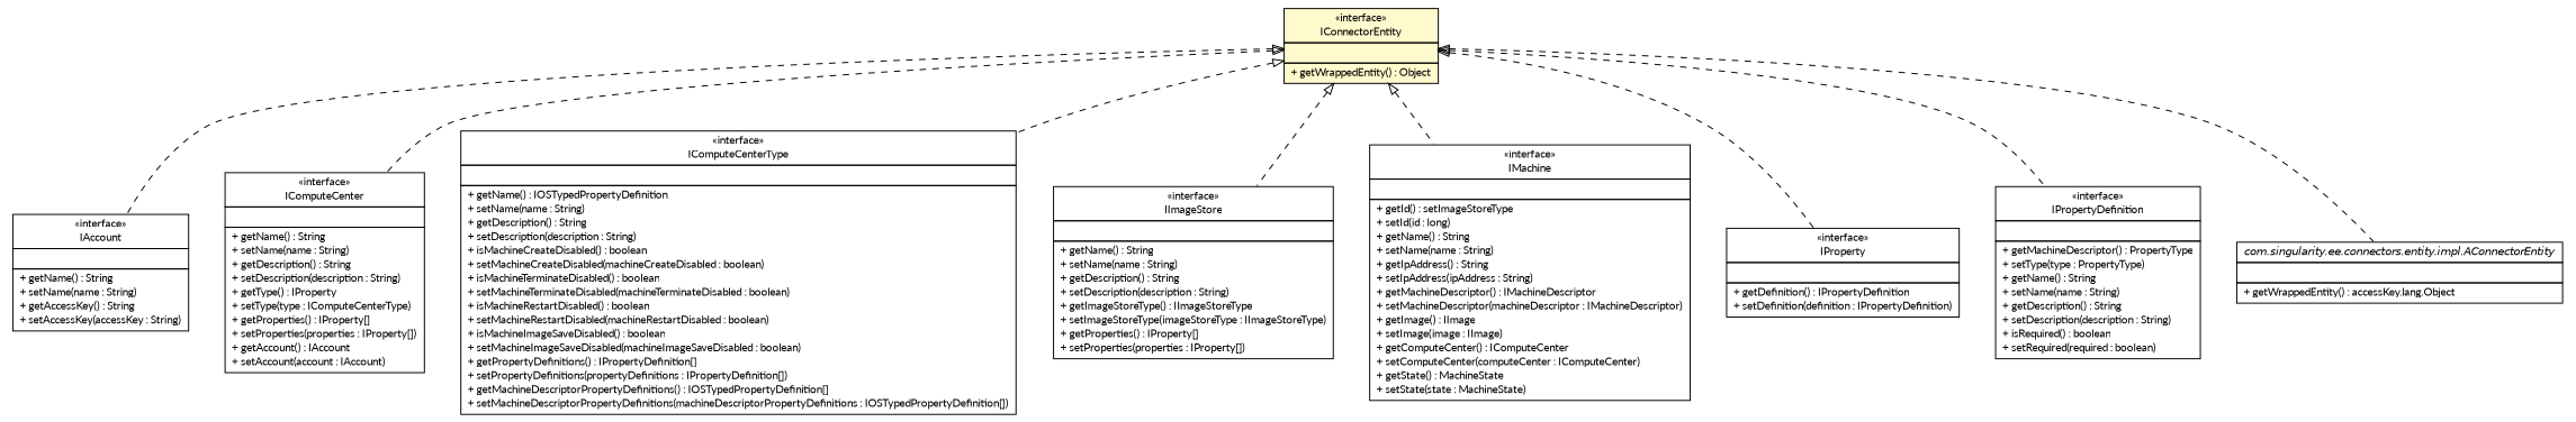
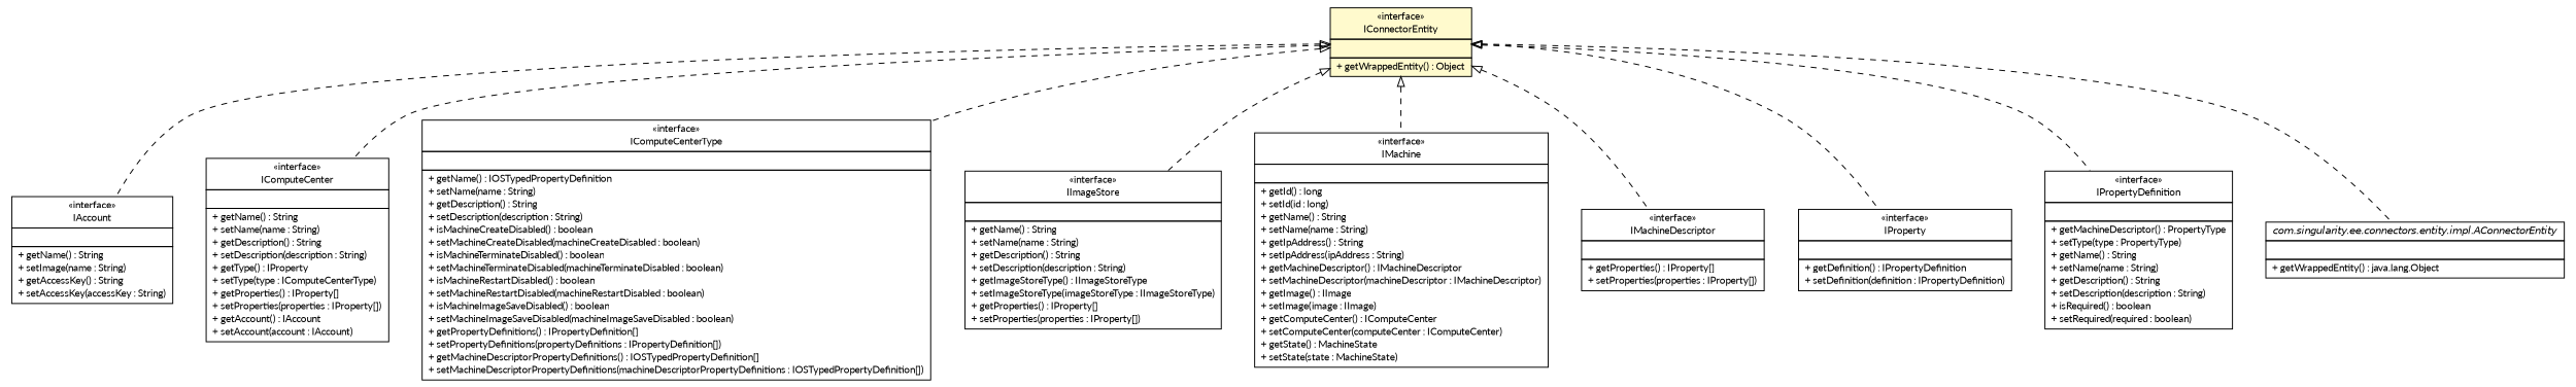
  digraph {
    fontname=Lato
    nodesep=0.25
    ranksep=0.5
    node [fontcolor=black fontname=Lato fontsize=10.0 shape=plaintext]
    edge [arrowtail=empty dir=back fontname=Lato fontsize=10 headport=p labelfontname=Helvetica labelfontsize=10 style=dashed tailport=p]
-   n1 [label=<<table title="com.singularity.ee.connectors.entity.api.IAccount" border="0" cellborder="1" cellspacing="0" cellpadding="2" port="p" href="./IAccount.html"> 		<tr><td><table border="0" cellspacing="0" cellpadding="1"> <tr><td align="center" balign="center"> &#171;interface&#187; </td></tr> <tr><td align="center" balign="center"> IAccount </td></tr> 		</table></td></tr> 		<tr><td><table border="0" cellspacing="0" cellpadding="1"> <tr><td align="left" balign="left">  </td></tr> 		</table></td></tr> 		<tr><td><table border="0" cellspacing="0" cellpadding="1"> <tr><td align="left" balign="left"> + getName() : String </td></tr> <tr><td align="left" balign="left"> + setName(name : String) </td></tr> <tr><td align="left" balign="left"> + getAccessKey() : String </td></tr> <tr><td align="left" balign="left"> + setAccessKey(accessKey : String) </td></tr> 		</table></td></tr> 		</table>>]
+   n1 [label=<<table title="com.singularity.ee.connectors.entity.api.IAccount" border="0" cellborder="1" cellspacing="0" cellpadding="2" port="p" href="./IAccount.html"> 		<tr><td><table border="0" cellspacing="0" cellpadding="1"> <tr><td align="center" balign="center"> &#171;interface&#187; </td></tr> <tr><td align="center" balign="center"> IAccount </td></tr> 		</table></td></tr> 		<tr><td><table border="0" cellspacing="0" cellpadding="1"> <tr><td align="left" balign="left">  </td></tr> 		</table></td></tr> 		<tr><td><table border="0" cellspacing="0" cellpadding="1"> <tr><td align="left" balign="left"> + getName() : String </td></tr> <tr><td align="left" balign="left"> + setImage(name : String) </td></tr> <tr><td align="left" balign="left"> + getAccessKey() : String </td></tr> <tr><td align="left" balign="left"> + setAccessKey(accessKey : String) </td></tr> 		</table></td></tr> 		</table>>]
    n2 [label=<<table title="com.singularity.ee.connectors.entity.api.IComputeCenter" border="0" cellborder="1" cellspacing="0" cellpadding="2" port="p" href="./IComputeCenter.html"> 		<tr><td><table border="0" cellspacing="0" cellpadding="1"> <tr><td align="center" balign="center"> &#171;interface&#187; </td></tr> <tr><td align="center" balign="center"> IComputeCenter </td></tr> 		</table></td></tr> 		<tr><td><table border="0" cellspacing="0" cellpadding="1"> <tr><td align="left" balign="left">  </td></tr> 		</table></td></tr> 		<tr><td><table border="0" cellspacing="0" cellpadding="1"> <tr><td align="left" balign="left"> + getName() : String </td></tr> <tr><td align="left" balign="left"> + setName(name : String) </td></tr> <tr><td align="left" balign="left"> + getDescription() : String </td></tr> <tr><td align="left" balign="left"> + setDescription(description : String) </td></tr> <tr><td align="left" balign="left"> + getType() : IProperty </td></tr> <tr><td align="left" balign="left"> + setType(type : IComputeCenterType) </td></tr> <tr><td align="left" balign="left"> + getProperties() : IProperty[] </td></tr> <tr><td align="left" balign="left"> + setProperties(properties : IProperty[]) </td></tr> <tr><td align="left" balign="left"> + getAccount() : IAccount </td></tr> <tr><td align="left" balign="left"> + setAccount(account : IAccount) </td></tr> 		</table></td></tr> 		</table>>]
    n3 [label=<<table title="com.singularity.ee.connectors.entity.api.IComputeCenterType" border="0" cellborder="1" cellspacing="0" cellpadding="2" port="p" href="./IComputeCenterType.html"> 		<tr><td><table border="0" cellspacing="0" cellpadding="1"> <tr><td align="center" balign="center"> &#171;interface&#187; </td></tr> <tr><td align="center" balign="center"> IComputeCenterType </td></tr> 		</table></td></tr> 		<tr><td><table border="0" cellspacing="0" cellpadding="1"> <tr><td align="left" balign="left">  </td></tr> 		</table></td></tr> 		<tr><td><table border="0" cellspacing="0" cellpadding="1"> <tr><td align="left" balign="left"> + getName() : IOSTypedPropertyDefinition </td></tr> <tr><td align="left" balign="left"> + setName(name : String) </td></tr> <tr><td align="left" balign="left"> + getDescription() : String </td></tr> <tr><td align="left" balign="left"> + setDescription(description : String) </td></tr> <tr><td align="left" balign="left"> + isMachineCreateDisabled() : boolean </td></tr> <tr><td align="left" balign="left"> + setMachineCreateDisabled(machineCreateDisabled : boolean) </td></tr> <tr><td align="left" balign="left"> + isMachineTerminateDisabled() : boolean </td></tr> <tr><td align="left" balign="left"> + setMachineTerminateDisabled(machineTerminateDisabled : boolean) </td></tr> <tr><td align="left" balign="left"> + isMachineRestartDisabled() : boolean </td></tr> <tr><td align="left" balign="left"> + setMachineRestartDisabled(machineRestartDisabled : boolean) </td></tr> <tr><td align="left" balign="left"> + isMachineImageSaveDisabled() : boolean </td></tr> <tr><td align="left" balign="left"> + setMachineImageSaveDisabled(machineImageSaveDisabled : boolean) </td></tr> <tr><td align="left" balign="left"> + getPropertyDefinitions() : IPropertyDefinition[] </td></tr> <tr><td align="left" balign="left"> + setPropertyDefinitions(propertyDefinitions : IPropertyDefinition[]) </td></tr> <tr><td align="left" balign="left"> + getMachineDescriptorPropertyDefinitions() : IOSTypedPropertyDefinition[] </td></tr> <tr><td align="left" balign="left"> + setMachineDescriptorPropertyDefinitions(machineDescriptorPropertyDefinitions : IOSTypedPropertyDefinition[]) </td></tr> 		</table></td></tr> 		</table>>]
    n4 [label=<<table title="com.singularity.ee.connectors.entity.api.IConnectorEntity" border="0" cellborder="1" cellspacing="0" cellpadding="2" port="p" bgcolor="lemonChiffon" href="./IConnectorEntity.html"> 		<tr><td><table border="0" cellspacing="0" cellpadding="1"> <tr><td align="center" balign="center"> &#171;interface&#187; </td></tr> <tr><td align="center" balign="center"> IConnectorEntity </td></tr> 		</table></td></tr> 		<tr><td><table border="0" cellspacing="0" cellpadding="1"> <tr><td align="left" balign="left">  </td></tr> 		</table></td></tr> 		<tr><td><table border="0" cellspacing="0" cellpadding="1"> <tr><td align="left" balign="left"> + getWrappedEntity() : Object </td></tr> 		</table></td></tr> 		</table>>]
    n5 [label=<<table title="com.singularity.ee.connectors.entity.api.IImageStore" border="0" cellborder="1" cellspacing="0" cellpadding="2" port="p" href="./IImageStore.html"> 		<tr><td><table border="0" cellspacing="0" cellpadding="1"> <tr><td align="center" balign="center"> &#171;interface&#187; </td></tr> <tr><td align="center" balign="center"> IImageStore </td></tr> 		</table></td></tr> 		<tr><td><table border="0" cellspacing="0" cellpadding="1"> <tr><td align="left" balign="left">  </td></tr> 		</table></td></tr> 		<tr><td><table border="0" cellspacing="0" cellpadding="1"> <tr><td align="left" balign="left"> + getName() : String </td></tr> <tr><td align="left" balign="left"> + setName(name : String) </td></tr> <tr><td align="left" balign="left"> + getDescription() : String </td></tr> <tr><td align="left" balign="left"> + setDescription(description : String) </td></tr> <tr><td align="left" balign="left"> + getImageStoreType() : IImageStoreType </td></tr> <tr><td align="left" balign="left"> + setImageStoreType(imageStoreType : IImageStoreType) </td></tr> <tr><td align="left" balign="left"> + getProperties() : IProperty[] </td></tr> <tr><td align="left" balign="left"> + setProperties(properties : IProperty[]) </td></tr> 		</table></td></tr> 		</table>>]
-   n6 [label=<<table title="com.singularity.ee.connectors.entity.api.IMachine" border="0" cellborder="1" cellspacing="0" cellpadding="2" port="p" href="./IMachine.html"> 		<tr><td><table border="0" cellspacing="0" cellpadding="1"> <tr><td align="center" balign="center"> &#171;interface&#187; </td></tr> <tr><td align="center" balign="center"> IMachine </td></tr> 		</table></td></tr> 		<tr><td><table border="0" cellspacing="0" cellpadding="1"> <tr><td align="left" balign="left">  </td></tr> 		</table></td></tr> 		<tr><td><table border="0" cellspacing="0" cellpadding="1"> <tr><td align="left" balign="left"> + getId() : setImageStoreType </td></tr> <tr><td align="left" balign="left"> + setId(id : long) </td></tr> <tr><td align="left" balign="left"> + getName() : String </td></tr> <tr><td align="left" balign="left"> + setName(name : String) </td></tr> <tr><td align="left" balign="left"> + getIpAddress() : String </td></tr> <tr><td align="left" balign="left"> + setIpAddress(ipAddress : String) </td></tr> <tr><td align="left" balign="left"> + getMachineDescriptor() : IMachineDescriptor </td></tr> <tr><td align="left" balign="left"> + setMachineDescriptor(machineDescriptor : IMachineDescriptor) </td></tr> <tr><td align="left" balign="left"> + getImage() : IImage </td></tr> <tr><td align="left" balign="left"> + setImage(image : IImage) </td></tr> <tr><td align="left" balign="left"> + getComputeCenter() : IComputeCenter </td></tr> <tr><td align="left" balign="left"> + setComputeCenter(computeCenter : IComputeCenter) </td></tr> <tr><td align="left" balign="left"> + getState() : MachineState </td></tr> <tr><td align="left" balign="left"> + setState(state : MachineState) </td></tr> 		</table></td></tr> 		</table>>]
+   n6 [label=<<table title="com.singularity.ee.connectors.entity.api.IMachine" border="0" cellborder="1" cellspacing="0" cellpadding="2" port="p" href="./IMachine.html"> 		<tr><td><table border="0" cellspacing="0" cellpadding="1"> <tr><td align="center" balign="center"> &#171;interface&#187; </td></tr> <tr><td align="center" balign="center"> IMachine </td></tr> 		</table></td></tr> 		<tr><td><table border="0" cellspacing="0" cellpadding="1"> <tr><td align="left" balign="left">  </td></tr> 		</table></td></tr> 		<tr><td><table border="0" cellspacing="0" cellpadding="1"> <tr><td align="left" balign="left"> + getId() : long </td></tr> <tr><td align="left" balign="left"> + setId(id : long) </td></tr> <tr><td align="left" balign="left"> + getName() : String </td></tr> <tr><td align="left" balign="left"> + setName(name : String) </td></tr> <tr><td align="left" balign="left"> + getIpAddress() : String </td></tr> <tr><td align="left" balign="left"> + setIpAddress(ipAddress : String) </td></tr> <tr><td align="left" balign="left"> + getMachineDescriptor() : IMachineDescriptor </td></tr> <tr><td align="left" balign="left"> + setMachineDescriptor(machineDescriptor : IMachineDescriptor) </td></tr> <tr><td align="left" balign="left"> + getImage() : IImage </td></tr> <tr><td align="left" balign="left"> + setImage(image : IImage) </td></tr> <tr><td align="left" balign="left"> + getComputeCenter() : IComputeCenter </td></tr> <tr><td align="left" balign="left"> + setComputeCenter(computeCenter : IComputeCenter) </td></tr> <tr><td align="left" balign="left"> + getState() : MachineState </td></tr> <tr><td align="left" balign="left"> + setState(state : MachineState) </td></tr> 		</table></td></tr> 		</table>>]
+   n7 [label=<<table title="com.singularity.ee.connectors.entity.api.IMachineDescriptor" border="0" cellborder="1" cellspacing="0" cellpadding="2" port="p" href="./IMachineDescriptor.html"> 		<tr><td><table border="0" cellspacing="0" cellpadding="1"> <tr><td align="center" balign="center"> &#171;interface&#187; </td></tr> <tr><td align="center" balign="center"> IMachineDescriptor </td></tr> 		</table></td></tr> 		<tr><td><table border="0" cellspacing="0" cellpadding="1"> <tr><td align="left" balign="left">  </td></tr> 		</table></td></tr> 		<tr><td><table border="0" cellspacing="0" cellpadding="1"> <tr><td align="left" balign="left"> + getProperties() : IProperty[] </td></tr> <tr><td align="left" balign="left"> + setProperties(properties : IProperty[]) </td></tr> 		</table></td></tr> 		</table>>]
    n8 [label=<<table title="com.singularity.ee.connectors.entity.api.IProperty" border="0" cellborder="1" cellspacing="0" cellpadding="2" port="p" href="./IProperty.html"> 		<tr><td><table border="0" cellspacing="0" cellpadding="1"> <tr><td align="center" balign="center"> &#171;interface&#187; </td></tr> <tr><td align="center" balign="center"> IProperty </td></tr> 		</table></td></tr> 		<tr><td><table border="0" cellspacing="0" cellpadding="1"> <tr><td align="left" balign="left">  </td></tr> 		</table></td></tr> 		<tr><td><table border="0" cellspacing="0" cellpadding="1"> <tr><td align="left" balign="left"> + getDefinition() : IPropertyDefinition </td></tr> <tr><td align="left" balign="left"> + setDefinition(definition : IPropertyDefinition) </td></tr> 		</table></td></tr> 		</table>>]
    n9 [label=<<table title="com.singularity.ee.connectors.entity.api.IPropertyDefinition" border="0" cellborder="1" cellspacing="0" cellpadding="2" port="p" href="./IPropertyDefinition.html"> 		<tr><td><table border="0" cellspacing="0" cellpadding="1"> <tr><td align="center" balign="center"> &#171;interface&#187; </td></tr> <tr><td align="center" balign="center"> IPropertyDefinition </td></tr> 		</table></td></tr> 		<tr><td><table border="0" cellspacing="0" cellpadding="1"> <tr><td align="left" balign="left">  </td></tr> 		</table></td></tr> 		<tr><td><table border="0" cellspacing="0" cellpadding="1"> <tr><td align="left" balign="left"> + getMachineDescriptor() : PropertyType </td></tr> <tr><td align="left" balign="left"> + setType(type : PropertyType) </td></tr> <tr><td align="left" balign="left"> + getName() : String </td></tr> <tr><td align="left" balign="left"> + setName(name : String) </td></tr> <tr><td align="left" balign="left"> + getDescription() : String </td></tr> <tr><td align="left" balign="left"> + setDescription(description : String) </td></tr> <tr><td align="left" balign="left"> + isRequired() : boolean </td></tr> <tr><td align="left" balign="left"> + setRequired(required : boolean) </td></tr> 		</table></td></tr> 		</table>>]
-   n10 [label=<<table title="com.singularity.ee.connectors.entity.impl.AConnectorEntity" border="0" cellborder="1" cellspacing="0" cellpadding="2" port="p" href="../impl/AConnectorEntity.html"> 		<tr><td><table border="0" cellspacing="0" cellpadding="1"> <tr><td align="center" balign="center"><font face="Helvetica-Oblique"> com.singularity.ee.connectors.entity.impl.AConnectorEntity </font></td></tr> 		</table></td></tr> 		<tr><td><table border="0" cellspacing="0" cellpadding="1"> <tr><td align="left" balign="left">  </td></tr> 		</table></td></tr> 		<tr><td><table border="0" cellspacing="0" cellpadding="1"> <tr><td align="left" balign="left"> + getWrappedEntity() : accessKey.lang.Object </td></tr> 		</table></td></tr> 		</table>>]
+   n10 [label=<<table title="com.singularity.ee.connectors.entity.impl.AConnectorEntity" border="0" cellborder="1" cellspacing="0" cellpadding="2" port="p" href="../impl/AConnectorEntity.html"> 		<tr><td><table border="0" cellspacing="0" cellpadding="1"> <tr><td align="center" balign="center"><font face="Helvetica-Oblique"> com.singularity.ee.connectors.entity.impl.AConnectorEntity </font></td></tr> 		</table></td></tr> 		<tr><td><table border="0" cellspacing="0" cellpadding="1"> <tr><td align="left" balign="left">  </td></tr> 		</table></td></tr> 		<tr><td><table border="0" cellspacing="0" cellpadding="1"> <tr><td align="left" balign="left"> + getWrappedEntity() : java.lang.Object </td></tr> 		</table></td></tr> 		</table>>]
    n4 -> n1
    n4 -> n2
    n4 -> n3
    n4 -> n5
    n4 -> n6
+   n4 -> n7
    n4 -> n8
    n4 -> n9
    n4 -> n10
  }
